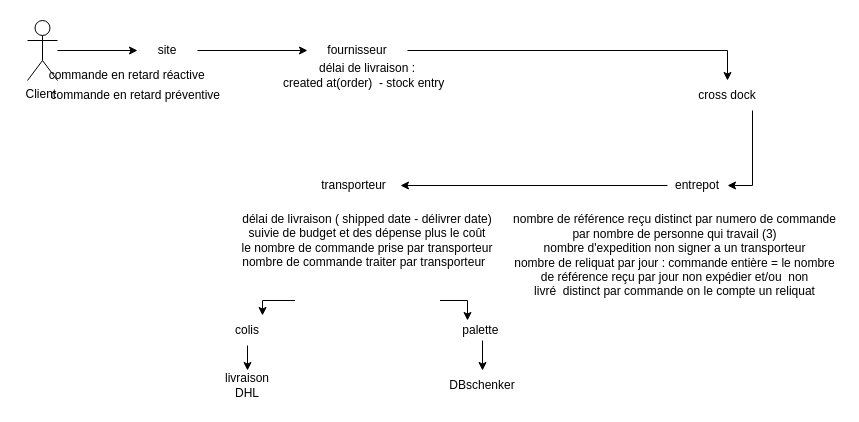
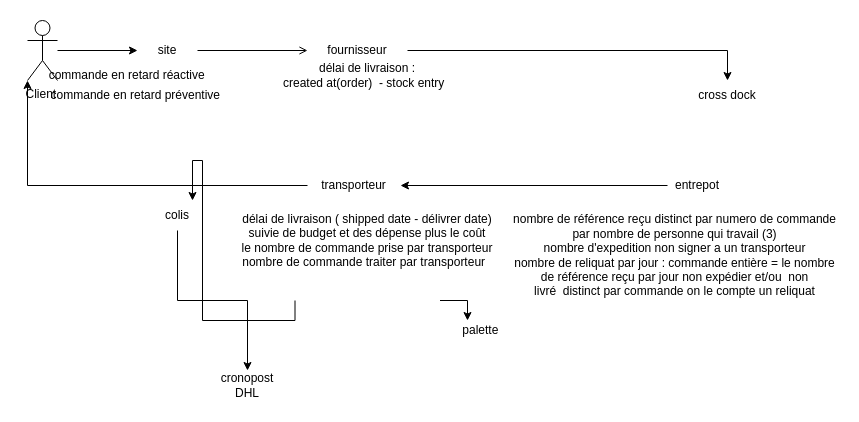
  <mxCell id="0" />
  <mxCell id="1" parent="0" />
  <mxCell id="2" style="edgeStyle=orthogonalEdgeStyle;rounded=0;orthogonalLoop=1;jettySize=auto;html=1;" edge="1" parent="1" source="3" target="5"><mxGeometry relative="1" as="geometry" /></mxCell>
  <mxCell id="3" value="Client&amp;nbsp;" style="shape=umlActor;verticalLabelPosition=bottom;verticalAlign=top;html=1;outlineConnect=0;" vertex="1" parent="1"><mxGeometry x="27" width="30" height="60" as="geometry" y="20" /></mxCell>
- <mxCell id="4" style="edgeStyle=orthogonalEdgeStyle;rounded=0;orthogonalLoop=1;jettySize=auto;html=1;" edge="1" parent="1" source="5" target="7"><mxGeometry relative="1" as="geometry" /></mxCell>
+ <mxCell id="4" style="edgeStyle=orthogonalEdgeStyle;rounded=0;orthogonalLoop=1;jettySize=auto;html=1;endArrow=open;" edge="1" parent="1" source="5" target="7"><mxGeometry relative="1" as="geometry" /></mxCell>
  <mxCell id="5" value="site" style="text;html=1;strokeColor=none;fillColor=none;align=center;verticalAlign=middle;whiteSpace=wrap;rounded=0;" vertex="1" parent="1"><mxGeometry x="137" y="35" width="60" height="30" as="geometry" /></mxCell>
  <mxCell id="6" style="edgeStyle=orthogonalEdgeStyle;rounded=0;orthogonalLoop=1;jettySize=auto;html=1;entryX=0.5;entryY=0;entryDx=0;entryDy=0;" edge="1" parent="1" source="7" target="10"><mxGeometry relative="1" as="geometry" /></mxCell>
  <mxCell id="7" value="fournisseur" style="text;html=1;strokeColor=none;fillColor=none;align=center;verticalAlign=middle;whiteSpace=wrap;rounded=0;" vertex="1" parent="1"><mxGeometry x="307" y="32.5" width="100" height="35" as="geometry" /></mxCell>
  <mxCell id="8" value="commande en retard préventive&amp;nbsp;" style="text;html=1;strokeColor=none;fillColor=none;align=center;verticalAlign=middle;whiteSpace=wrap;rounded=0;" vertex="1" parent="1"><mxGeometry x="27" y="80" width="220" height="30" as="geometry" /></mxCell>
- <mxCell id="9" style="edgeStyle=orthogonalEdgeStyle;rounded=0;orthogonalLoop=1;jettySize=auto;html=1;exitX=0.75;exitY=1;exitDx=0;exitDy=0;entryX=1;entryY=0.5;entryDx=0;entryDy=0;" edge="1" parent="1" source="10" target="13"><mxGeometry relative="1" as="geometry" /></mxCell>
  <mxCell id="10" value="cross dock" style="text;html=1;strokeColor=none;fillColor=none;align=center;verticalAlign=middle;whiteSpace=wrap;rounded=0;" vertex="1" parent="1"><mxGeometry x="677" y="80" width="100" height="30" as="geometry" /></mxCell>
  <mxCell id="11" value="commande en retard réactive &amp;nbsp;" style="text;html=1;strokeColor=none;fillColor=none;align=center;verticalAlign=middle;whiteSpace=wrap;rounded=0;" vertex="1" parent="1"><mxGeometry x="20" y="60" width="220" height="30" as="geometry" /></mxCell>
  <mxCell id="12" style="edgeStyle=orthogonalEdgeStyle;rounded=0;orthogonalLoop=1;jettySize=auto;html=1;entryX=1;entryY=0.5;entryDx=0;entryDy=0;" edge="1" parent="1" source="13" target="16"><mxGeometry relative="1" as="geometry" /></mxCell>
  <mxCell id="13" value="entrepot" style="text;html=1;strokeColor=none;fillColor=none;align=center;verticalAlign=middle;whiteSpace=wrap;rounded=0;" vertex="1" parent="1"><mxGeometry x="667" y="170" width="60" height="30" as="geometry" /></mxCell>
  <mxCell id="14" value="nombre de référence reçu distinct par numero de commande par nombre de personne qui travail (3)&lt;br&gt;nombre d'expedition non signer a un transporteur&lt;br&gt;nombre de reliquat par jour : commande entière = le nombre de référence reçu par jour non expédier et/ou &amp;nbsp;non livré&amp;nbsp;&amp;nbsp;distinct par commande on le compte un reliquat" style="text;html=1;strokeColor=none;fillColor=none;align=center;verticalAlign=middle;whiteSpace=wrap;rounded=0;" vertex="1" parent="1"><mxGeometry x="512" y="160" width="325" height="190" as="geometry" /></mxCell>
+ <mxCell id="15" style="edgeStyle=orthogonalEdgeStyle;rounded=0;orthogonalLoop=1;jettySize=auto;html=1;exitX=0;exitY=0.5;exitDx=0;exitDy=0;entryX=0;entryY=1;entryDx=0;entryDy=0;entryPerimeter=0;" edge="1" parent="1" source="16" target="3"><mxGeometry relative="1" as="geometry" /></mxCell>
  <mxCell id="16" value="transporteur" style="text;html=1;strokeColor=none;fillColor=none;align=center;verticalAlign=middle;whiteSpace=wrap;rounded=0;" vertex="1" parent="1"><mxGeometry x="307" y="170" width="93" height="30" as="geometry" /></mxCell>
  <mxCell id="17" style="edgeStyle=orthogonalEdgeStyle;rounded=0;orthogonalLoop=1;jettySize=auto;html=1;exitX=0.25;exitY=1;exitDx=0;exitDy=0;entryX=0.75;entryY=0;entryDx=0;entryDy=0;" edge="1" parent="1" source="19" target="22"><mxGeometry relative="1" as="geometry" /></mxCell>
  <mxCell id="18" style="edgeStyle=orthogonalEdgeStyle;rounded=0;orthogonalLoop=1;jettySize=auto;html=1;exitX=0.75;exitY=1;exitDx=0;exitDy=0;entryX=0.25;entryY=0;entryDx=0;entryDy=0;" edge="1" parent="1" source="19" target="24"><mxGeometry relative="1" as="geometry" /></mxCell>
  <mxCell id="19" value="délai de livraison ( shipped date - délivrer date)&lt;br&gt;suivie de budget et des dépense plus le coût&lt;br&gt;le nombre de commande prise par transporteur &lt;br&gt;nombre de commande traiter par transporteur &amp;nbsp;" style="text;html=1;strokeColor=none;fillColor=none;align=center;verticalAlign=middle;whiteSpace=wrap;rounded=0;" vertex="1" parent="1"><mxGeometry x="222" y="180" width="290" height="120" as="geometry" /></mxCell>
  <mxCell id="20" value="délai de livraison : &lt;br&gt;created at(order) &amp;nbsp;- stock entry &amp;nbsp;" style="text;html=1;strokeColor=none;fillColor=none;align=center;verticalAlign=middle;whiteSpace=wrap;rounded=0;" vertex="1" parent="1"><mxGeometry x="257" y="60" width="220" height="30" as="geometry" /></mxCell>
  <mxCell id="21" style="edgeStyle=orthogonalEdgeStyle;rounded=0;orthogonalLoop=1;jettySize=auto;html=1;exitX=0.5;exitY=1;exitDx=0;exitDy=0;entryX=0.5;entryY=0;entryDx=0;entryDy=0;" edge="1" parent="1" source="22" target="26"><mxGeometry relative="1" as="geometry" /></mxCell>
- <mxCell id="22" value="colis" style="text;html=1;strokeColor=none;fillColor=none;align=center;verticalAlign=middle;whiteSpace=wrap;rounded=0;" vertex="1" parent="1"><mxGeometry x="217" y="315" width="60" height="30" as="geometry" /></mxCell>
- <mxCell id="23" style="edgeStyle=orthogonalEdgeStyle;rounded=0;orthogonalLoop=1;jettySize=auto;html=1;exitX=0.5;exitY=1;exitDx=0;exitDy=0;" edge="1" parent="1" source="24" target="25"><mxGeometry relative="1" as="geometry" /></mxCell>
+ <mxCell id="22" value="colis" style="text;html=1;strokeColor=none;fillColor=none;align=center;verticalAlign=middle;whiteSpace=wrap;rounded=0;" vertex="1" parent="1"><mxGeometry x="147" y="200" width="60" height="30" as="geometry" /></mxCell>
  <mxCell id="24" value="palette&amp;nbsp;" style="text;html=1;strokeColor=none;fillColor=none;align=center;verticalAlign=middle;whiteSpace=wrap;rounded=0;" vertex="1" parent="1"><mxGeometry x="452" y="320" width="60" height="20" as="geometry" /></mxCell>
- <mxCell id="25" value="DBschenker" style="text;html=1;strokeColor=none;fillColor=none;align=center;verticalAlign=middle;whiteSpace=wrap;rounded=0;" vertex="1" parent="1"><mxGeometry x="432" y="370" width="100" height="30" as="geometry" /></mxCell>
- <mxCell id="26" value="livraison&lt;br&gt;DHL" style="text;html=1;strokeColor=none;fillColor=none;align=center;verticalAlign=middle;whiteSpace=wrap;rounded=0;" vertex="1" parent="1"><mxGeometry x="197" y="370" width="100" height="30" as="geometry" /></mxCell>
+ <mxCell id="26" value="cronopost&lt;br&gt;DHL" style="text;html=1;strokeColor=none;fillColor=none;align=center;verticalAlign=middle;whiteSpace=wrap;rounded=0;" vertex="1" parent="1"><mxGeometry x="197" y="370" width="100" height="30" as="geometry" /></mxCell>
